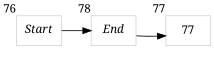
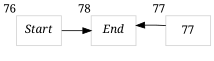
  digraph {
    fontname="Noto Serif"
    rankdir=LR
    node [color=lightgray fontcolor=black fontname="Noto Serif" shape=box]
    edge [fontname="Noto Serif"]
    n1 [label=<<I>Start</I>> xlabel=76]
    n2 [label=<<I>End</I>> xlabel=78]
    77 [xlabel=77]
    n1 -> n2
-   n2 -> 77
+   77 -> n2
  }
